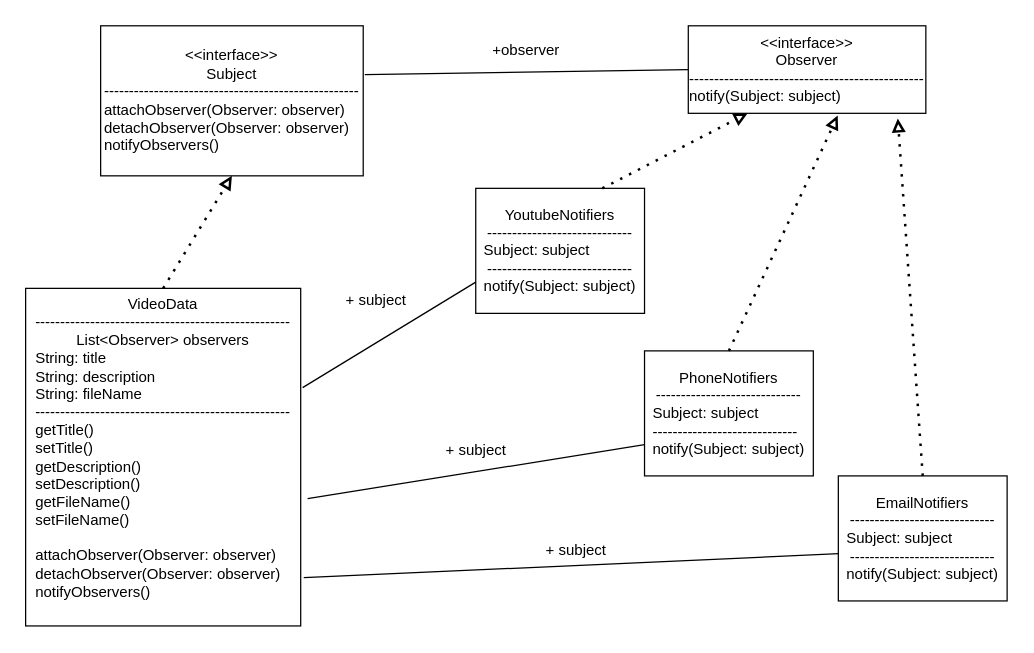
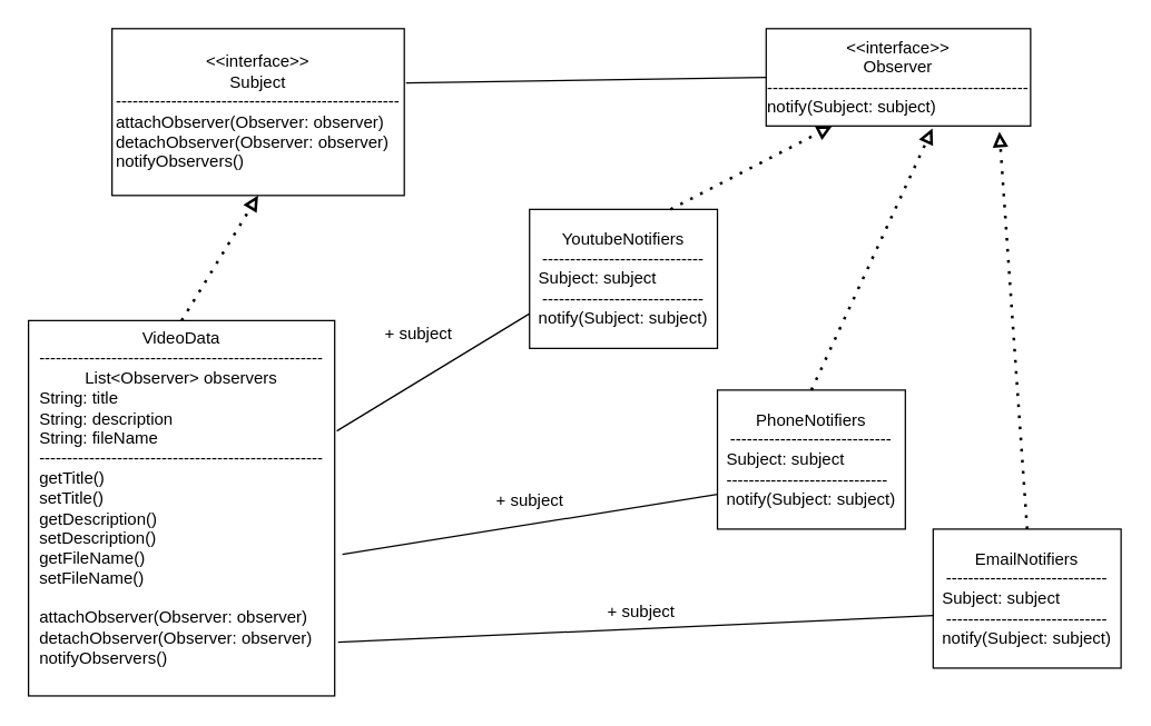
  <mxCell id="0" />
  <mxCell id="1" parent="0" />
  <mxCell id="2" value="&amp;lt;&amp;lt;interface&amp;gt;&amp;gt;&lt;br&gt;Observer&lt;br&gt;-----------------------------------------------&lt;br&gt;&lt;div style=&quot;text-align: left&quot;&gt;&lt;span&gt;notify(Subject: subject)&lt;/span&gt;&lt;/div&gt;" style="rounded=0;whiteSpace=wrap;html=1;" vertex="1" parent="1"><mxGeometry x="550" y="20" width="190" height="70" as="geometry" /></mxCell>
  <mxCell id="3" value="EmailNotifiers&lt;br&gt;-----------------------------&lt;br&gt;&lt;div style=&quot;text-align: left&quot;&gt;&lt;span&gt;Subject: subject&lt;/span&gt;&lt;/div&gt;-----------------------------&lt;br&gt;notify(Subject: subject)" style="rounded=0;whiteSpace=wrap;html=1;" vertex="1" parent="1"><mxGeometry x="670" y="380" width="135" height="100" as="geometry" /></mxCell>
  <mxCell id="4" value="PhoneNotifiers&lt;br&gt;-----------------------------&lt;br&gt;&lt;div style=&quot;text-align: left&quot;&gt;&lt;span&gt;Subject: subject&lt;/span&gt;&lt;/div&gt;&lt;div style=&quot;text-align: left&quot;&gt;&lt;span&gt;-----------------------------&lt;/span&gt;&lt;/div&gt;notify(Subject: subject)" style="rounded=0;whiteSpace=wrap;html=1;" vertex="1" parent="1"><mxGeometry x="515" y="280" width="135" height="100" as="geometry" /></mxCell>
  <mxCell id="5" value="YoutubeNotifiers&lt;br&gt;-----------------------------&lt;br&gt;&lt;div style=&quot;text-align: left&quot;&gt;&lt;span&gt;Subject: subject&lt;/span&gt;&lt;/div&gt;-----------------------------&lt;br&gt;notify(Subject: subject)" style="rounded=0;whiteSpace=wrap;html=1;" vertex="1" parent="1"><mxGeometry x="380" y="150" width="135" height="100" as="geometry" /></mxCell>
  <mxCell id="6" value="&amp;lt;&amp;lt;interface&amp;gt;&amp;gt;&lt;br&gt;Subject&lt;br&gt;---------------------------------------------------&lt;br&gt;&lt;div style=&quot;text-align: left&quot;&gt;&lt;span&gt;attachObserver(Observer: observer)&lt;/span&gt;&lt;/div&gt;&lt;div style=&quot;text-align: left&quot;&gt;&lt;span&gt;detachObserver(Observer: observer)&lt;/span&gt;&lt;/div&gt;&lt;div style=&quot;text-align: left&quot;&gt;&lt;span&gt;notifyObservers()&lt;/span&gt;&lt;/div&gt;" style="rounded=0;whiteSpace=wrap;html=1;" vertex="1" parent="1"><mxGeometry x="80" y="20" width="210" height="120" as="geometry" /></mxCell>
  <mxCell id="7" value="VideoData&lt;br&gt;---------------------------------------------------&lt;br&gt;List&amp;lt;Observer&amp;gt; observers&lt;br&gt;&lt;div style=&quot;text-align: left&quot;&gt;&lt;span&gt;String: title&lt;/span&gt;&lt;/div&gt;&lt;div style=&quot;text-align: left&quot;&gt;&lt;span&gt;String: description&lt;/span&gt;&lt;/div&gt;&lt;div style=&quot;text-align: left&quot;&gt;&lt;span&gt;String: fileName&amp;nbsp;&lt;/span&gt;&lt;/div&gt;---------------------------------------------------&lt;br&gt;&lt;div style=&quot;text-align: left&quot;&gt;&lt;span&gt;getTitle()&lt;/span&gt;&lt;/div&gt;&lt;div style=&quot;text-align: left&quot;&gt;&lt;span&gt;setTitle()&lt;/span&gt;&lt;/div&gt;&lt;div style=&quot;text-align: left&quot;&gt;&lt;span&gt;getDescription()&lt;/span&gt;&lt;/div&gt;&lt;div style=&quot;text-align: left&quot;&gt;&lt;span&gt;setDescription()&lt;/span&gt;&lt;/div&gt;&lt;div style=&quot;text-align: left&quot;&gt;&lt;span&gt;getFileName()&lt;/span&gt;&lt;/div&gt;&lt;div style=&quot;text-align: left&quot;&gt;&lt;span&gt;setFileName()&lt;/span&gt;&lt;/div&gt;&lt;br&gt;&lt;div style=&quot;text-align: left&quot;&gt;attachObserver(Observer: observer)&lt;/div&gt;&lt;div style=&quot;text-align: left&quot;&gt;detachObserver(Observer: observer)&lt;/div&gt;&lt;div style=&quot;text-align: left&quot;&gt;notifyObservers()&lt;/div&gt;&lt;br&gt;" style="rounded=0;whiteSpace=wrap;html=1;" vertex="1" parent="1"><mxGeometry x="20" y="230" width="220" height="270" as="geometry" /></mxCell>
  <mxCell id="8" value="" style="endArrow=none;html=1;rounded=0;entryX=0;entryY=0.5;entryDx=0;entryDy=0;exitX=1.006;exitY=0.325;exitDx=0;exitDy=0;exitPerimeter=0;" edge="1" parent="1" source="6" target="2"><mxGeometry width="50" height="50" relative="1" as="geometry"><mxPoint x="290" y="250" as="sourcePoint" /><mxPoint x="340" y="200" as="targetPoint" /></mxGeometry></mxCell>
  <mxCell id="9" value="" style="endArrow=block;dashed=1;html=1;dashPattern=1 3;strokeWidth=2;rounded=0;entryX=0.5;entryY=1;entryDx=0;entryDy=0;exitX=0.5;exitY=0;exitDx=0;exitDy=0;endFill=0;" edge="1" parent="1" source="7" target="6"><mxGeometry width="50" height="50" relative="1" as="geometry"><mxPoint x="290" y="250" as="sourcePoint" /><mxPoint x="340" y="200" as="targetPoint" /></mxGeometry></mxCell>
  <mxCell id="10" value="" style="endArrow=block;dashed=1;html=1;dashPattern=1 3;strokeWidth=2;rounded=0;entryX=0.25;entryY=1;entryDx=0;entryDy=0;exitX=0.75;exitY=0;exitDx=0;exitDy=0;endFill=0;" edge="1" parent="1" source="5" target="2"><mxGeometry width="50" height="50" relative="1" as="geometry"><mxPoint x="290" y="250" as="sourcePoint" /><mxPoint x="340" y="200" as="targetPoint" /></mxGeometry></mxCell>
  <mxCell id="11" value="" style="endArrow=block;dashed=1;html=1;dashPattern=1 3;strokeWidth=2;rounded=0;entryX=0.629;entryY=1.026;entryDx=0;entryDy=0;entryPerimeter=0;exitX=0.5;exitY=0;exitDx=0;exitDy=0;endFill=0;" edge="1" parent="1" source="4" target="2"><mxGeometry width="50" height="50" relative="1" as="geometry"><mxPoint x="630" y="210" as="sourcePoint" /><mxPoint x="680" y="140" as="targetPoint" /></mxGeometry></mxCell>
  <mxCell id="12" value="" style="endArrow=block;dashed=1;html=1;dashPattern=1 3;strokeWidth=2;rounded=0;entryX=0.882;entryY=1.06;entryDx=0;entryDy=0;entryPerimeter=0;exitX=0.5;exitY=0;exitDx=0;exitDy=0;endFill=0;" edge="1" parent="1" source="3" target="2"><mxGeometry width="50" height="50" relative="1" as="geometry"><mxPoint x="730" y="140" as="sourcePoint" /><mxPoint x="780" y="90" as="targetPoint" /></mxGeometry></mxCell>
  <mxCell id="13" value="" style="endArrow=none;html=1;rounded=0;exitX=1.007;exitY=0.294;exitDx=0;exitDy=0;exitPerimeter=0;entryX=0;entryY=0.75;entryDx=0;entryDy=0;" edge="1" parent="1" source="7" target="5"><mxGeometry width="50" height="50" relative="1" as="geometry"><mxPoint x="290" y="250" as="sourcePoint" /><mxPoint x="340" y="200" as="targetPoint" /></mxGeometry></mxCell>
  <mxCell id="14" value="" style="endArrow=none;html=1;rounded=0;exitX=1.025;exitY=0.623;exitDx=0;exitDy=0;exitPerimeter=0;entryX=0;entryY=0.75;entryDx=0;entryDy=0;" edge="1" parent="1" source="7" target="4"><mxGeometry width="50" height="50" relative="1" as="geometry"><mxPoint x="290" y="250" as="sourcePoint" /><mxPoint x="340" y="200" as="targetPoint" /></mxGeometry></mxCell>
  <mxCell id="15" value="" style="endArrow=none;html=1;rounded=0;exitX=1.011;exitY=0.857;exitDx=0;exitDy=0;exitPerimeter=0;entryX=0.003;entryY=0.622;entryDx=0;entryDy=0;entryPerimeter=0;" edge="1" parent="1" source="7" target="3"><mxGeometry width="50" height="50" relative="1" as="geometry"><mxPoint x="390" y="500" as="sourcePoint" /><mxPoint x="440" y="450" as="targetPoint" /></mxGeometry></mxCell>
- <mxCell id="16" value="+observer" style="text;html=1;align=center;verticalAlign=middle;resizable=0;points=[];autosize=1;strokeColor=none;fillColor=none;" vertex="1" parent="1"><mxGeometry x="385" y="30" width="70" height="20" as="geometry" /></mxCell>
  <mxCell id="17" value="+ subject" style="text;html=1;align=center;verticalAlign=middle;resizable=0;points=[];autosize=1;strokeColor=none;fillColor=none;" vertex="1" parent="1"><mxGeometry x="270" y="230" width="60" height="20" as="geometry" /></mxCell>
  <mxCell id="18" value="+ subject" style="text;html=1;align=center;verticalAlign=middle;resizable=0;points=[];autosize=1;strokeColor=none;fillColor=none;" vertex="1" parent="1"><mxGeometry x="350" y="350" width="60" height="20" as="geometry" /></mxCell>
  <mxCell id="19" value="+ subject" style="text;html=1;align=center;verticalAlign=middle;resizable=0;points=[];autosize=1;strokeColor=none;fillColor=none;" vertex="1" parent="1"><mxGeometry x="430" y="430" width="60" height="20" as="geometry" /></mxCell>
